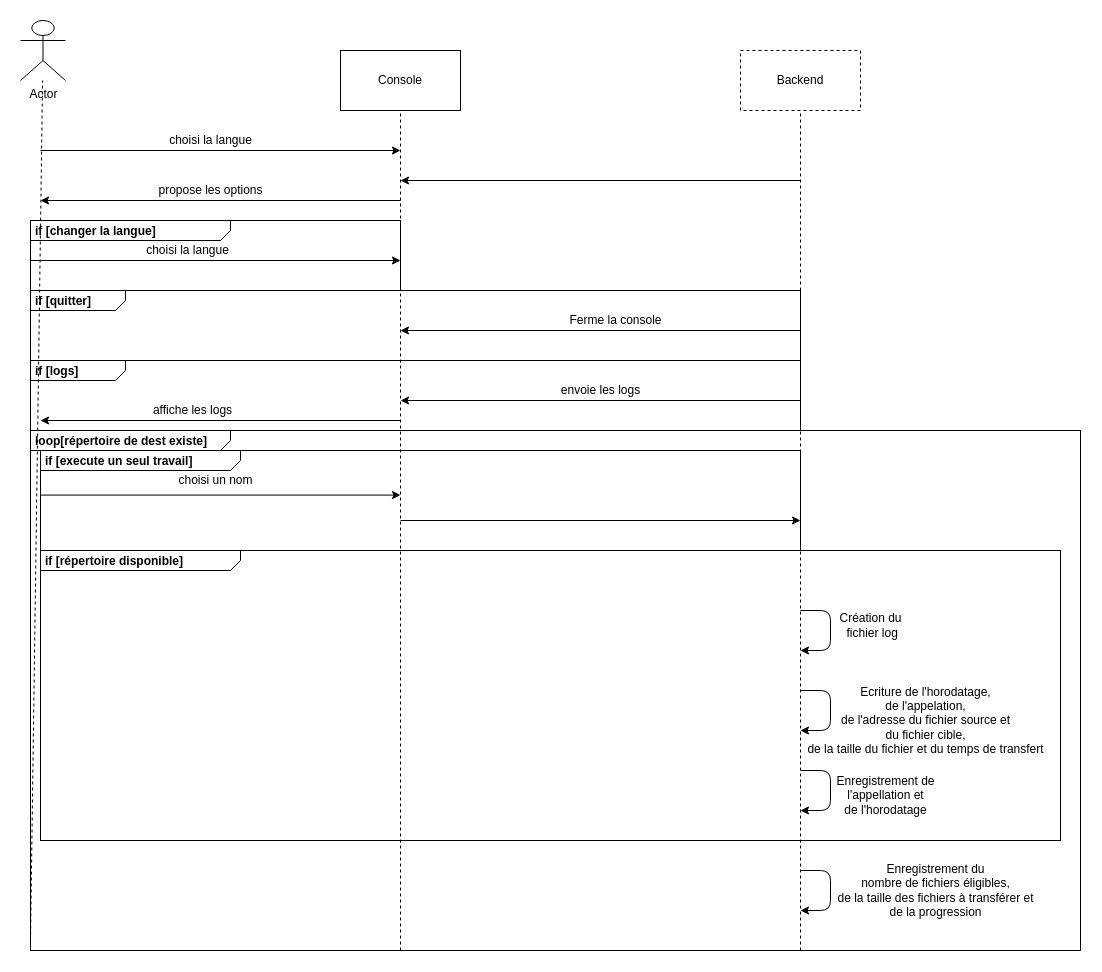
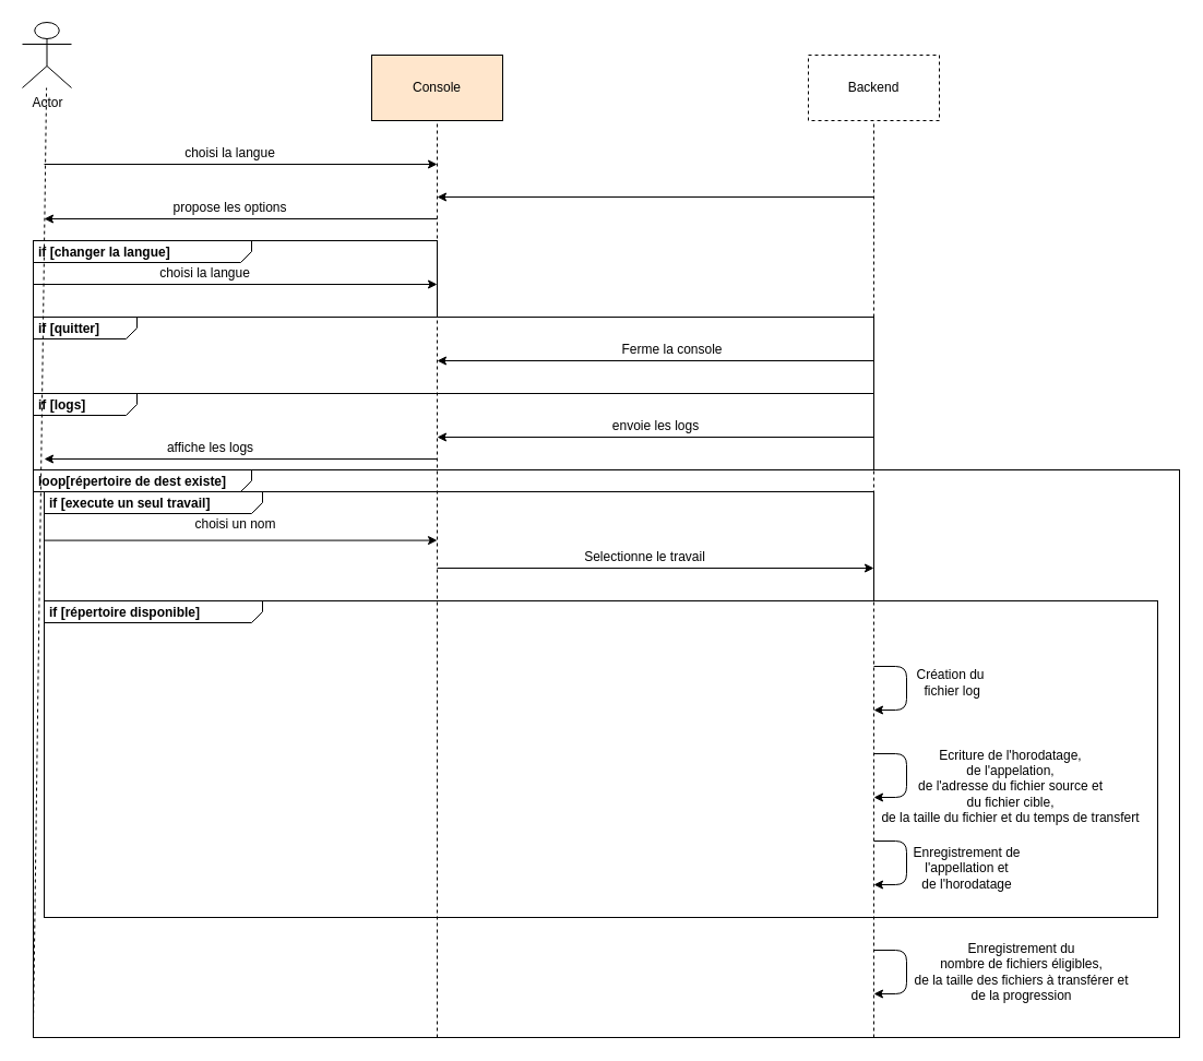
  <mxCell id="0" />
  <mxCell id="1" parent="0" />
  <mxCell id="2" value="Actor" style="shape=umlActor;verticalLabelPosition=bottom;verticalAlign=top;html=1;outlineConnect=0;" parent="1" vertex="1"><mxGeometry x="20" y="20" width="45" height="60" as="geometry" /></mxCell>
  <mxCell id="3" value="" style="endArrow=none;dashed=1;html=1;" parent="1" target="2" edge="1"><mxGeometry width="50" height="50" relative="1" as="geometry"><mxPoint x="30" y="940" as="sourcePoint" /><mxPoint x="-160" y="370" as="targetPoint" /></mxGeometry></mxCell>
- <mxCell id="4" value="Console" style="rounded=0;whiteSpace=wrap;html=1;" parent="1" vertex="1"><mxGeometry x="340" y="50" width="120" height="60" as="geometry" /></mxCell>
+ <mxCell id="4" value="Console" style="rounded=0;whiteSpace=wrap;html=1;fillColor=#ffe6cc;" parent="1" vertex="1"><mxGeometry x="340" y="50" width="120" height="60" as="geometry" /></mxCell>
  <mxCell id="5" value="Backend" style="rounded=0;whiteSpace=wrap;html=1;dashed=1;" parent="1" vertex="1"><mxGeometry x="740" y="50" width="120" height="60" as="geometry" /></mxCell>
  <mxCell id="6" value="" style="endArrow=none;dashed=1;html=1;entryX=0.5;entryY=1;entryDx=0;entryDy=0;" parent="1" target="4" edge="1"><mxGeometry width="50" height="50" relative="1" as="geometry"><mxPoint x="400" y="950" as="sourcePoint" /><mxPoint x="470" y="280" as="targetPoint" /></mxGeometry></mxCell>
  <mxCell id="7" value="" style="endArrow=none;dashed=1;html=1;entryX=0.5;entryY=1;entryDx=0;entryDy=0;" parent="1" target="5" edge="1"><mxGeometry width="50" height="50" relative="1" as="geometry"><mxPoint x="800" y="950" as="sourcePoint" /><mxPoint x="799.58" y="150" as="targetPoint" /></mxGeometry></mxCell>
  <mxCell id="8" value="" style="endArrow=classic;html=1;" parent="1" edge="1"><mxGeometry width="50" height="50" relative="1" as="geometry"><mxPoint x="40" y="150" as="sourcePoint" /><mxPoint x="400" y="150" as="targetPoint" /></mxGeometry></mxCell>
  <mxCell id="9" value="choisi la langue" style="text;html=1;align=center;verticalAlign=middle;resizable=0;points=[];autosize=1;" parent="1" vertex="1"><mxGeometry x="160" y="130" width="100" height="20" as="geometry" /></mxCell>
  <mxCell id="10" value="" style="endArrow=classic;html=1;" parent="1" edge="1"><mxGeometry width="50" height="50" relative="1" as="geometry"><mxPoint x="400" y="200" as="sourcePoint" /><mxPoint x="40" y="200" as="targetPoint" /></mxGeometry></mxCell>
  <mxCell id="11" value="propose les options" style="text;html=1;align=center;verticalAlign=middle;resizable=0;points=[];autosize=1;" parent="1" vertex="1"><mxGeometry x="150" y="180" width="120" height="20" as="geometry" /></mxCell>
  <mxCell id="12" value="&lt;p style=&quot;margin: 0px ; margin-top: 4px ; margin-left: 5px ; text-align: left&quot;&gt;&lt;b&gt;if [changer la langue]&lt;/b&gt;&lt;/p&gt;" style="html=1;shape=mxgraph.sysml.package;overflow=fill;labelX=200.49;align=left;spacingLeft=5;verticalAlign=top;spacingTop=-3;hachureGap=4;pointerEvents=0;fillColor=none;" parent="1" vertex="1"><mxGeometry x="30" y="220" width="370" height="70" as="geometry" /></mxCell>
  <mxCell id="13" value="" style="endArrow=classic;html=1;" parent="1" edge="1"><mxGeometry width="50" height="50" relative="1" as="geometry"><mxPoint x="30" y="260" as="sourcePoint" /><mxPoint x="400" y="260" as="targetPoint" /></mxGeometry></mxCell>
  <mxCell id="14" value="choisi la langue" style="text;html=1;align=center;verticalAlign=middle;resizable=0;points=[];autosize=1;" parent="1" vertex="1"><mxGeometry x="137" y="240" width="100" height="20" as="geometry" /></mxCell>
  <mxCell id="15" value="&lt;p style=&quot;margin: 0px ; margin-top: 4px ; margin-left: 5px ; text-align: left&quot;&gt;&lt;b&gt;if [quitter]&lt;/b&gt;&lt;/p&gt;" style="html=1;shape=mxgraph.sysml.package;overflow=fill;labelX=95.33;align=left;spacingLeft=5;verticalAlign=top;spacingTop=-3;hachureGap=4;pointerEvents=0;fillColor=none;" parent="1" vertex="1"><mxGeometry x="30" y="290" width="770" height="70" as="geometry" /></mxCell>
  <mxCell id="16" value="" style="endArrow=classic;html=1;" parent="1" edge="1"><mxGeometry width="50" height="50" relative="1" as="geometry"><mxPoint x="800" y="330" as="sourcePoint" /><mxPoint x="400" y="330" as="targetPoint" /></mxGeometry></mxCell>
  <mxCell id="17" value="Ferme la console" style="text;html=1;align=center;verticalAlign=middle;resizable=0;points=[];autosize=1;" parent="1" vertex="1"><mxGeometry x="560" y="310" width="110" height="20" as="geometry" /></mxCell>
  <mxCell id="18" value="&lt;p style=&quot;margin: 0px ; margin-top: 4px ; margin-left: 5px ; text-align: left&quot;&gt;&lt;b&gt;if [logs]&lt;/b&gt;&lt;/p&gt;" style="html=1;shape=mxgraph.sysml.package;overflow=fill;labelX=95.33;align=left;spacingLeft=5;verticalAlign=top;spacingTop=-3;hachureGap=4;pointerEvents=0;fillColor=none;" parent="1" vertex="1"><mxGeometry x="30" y="360" width="770" height="70" as="geometry" /></mxCell>
  <mxCell id="19" value="" style="endArrow=classic;html=1;" parent="1" edge="1"><mxGeometry width="50" height="50" relative="1" as="geometry"><mxPoint x="800" y="400" as="sourcePoint" /><mxPoint x="400" y="400" as="targetPoint" /></mxGeometry></mxCell>
  <mxCell id="20" value="envoie les logs" style="text;html=1;align=center;verticalAlign=middle;resizable=0;points=[];autosize=1;" parent="1" vertex="1"><mxGeometry x="555" y="380" width="90" height="20" as="geometry" /></mxCell>
  <mxCell id="21" value="" style="endArrow=classic;html=1;" parent="1" edge="1"><mxGeometry width="50" height="50" relative="1" as="geometry"><mxPoint x="800" y="180" as="sourcePoint" /><mxPoint x="400" y="180" as="targetPoint" /></mxGeometry></mxCell>
  <mxCell id="22" value="" style="endArrow=classic;html=1;" parent="1" edge="1"><mxGeometry width="50" height="50" relative="1" as="geometry"><mxPoint x="400" y="420" as="sourcePoint" /><mxPoint x="40" y="420" as="targetPoint" /></mxGeometry></mxCell>
  <mxCell id="23" value="affiche les logs" style="text;html=1;align=center;verticalAlign=middle;resizable=0;points=[];autosize=1;" parent="1" vertex="1"><mxGeometry x="147" y="400" width="90" height="20" as="geometry" /></mxCell>
  <mxCell id="24" value="&lt;p style=&quot;margin: 0px ; margin-top: 4px ; margin-left: 5px ; text-align: left&quot;&gt;&lt;b&gt;loop[répertoire de dest existe]&lt;/b&gt;&lt;/p&gt;" style="html=1;shape=mxgraph.sysml.package;overflow=fill;labelX=200.49;align=left;spacingLeft=5;verticalAlign=top;spacingTop=-3;hachureGap=4;pointerEvents=0;fillColor=none;" parent="1" vertex="1"><mxGeometry x="30" y="430" width="1050" height="520" as="geometry" /></mxCell>
  <mxCell id="25" value="&lt;p style=&quot;margin: 0px ; margin-top: 4px ; margin-left: 5px ; text-align: left&quot;&gt;&lt;b&gt;if [répertoire disponible]&lt;/b&gt;&lt;/p&gt;" style="html=1;shape=mxgraph.sysml.package;overflow=fill;labelX=200.49;align=left;spacingLeft=5;verticalAlign=top;spacingTop=-3;hachureGap=4;pointerEvents=0;fillColor=none;" parent="1" vertex="1"><mxGeometry x="40" y="550" width="1020" height="290" as="geometry" /></mxCell>
  <mxCell id="26" value="" style="endArrow=classic;html=1;" parent="1" edge="1"><mxGeometry width="50" height="50" relative="1" as="geometry"><mxPoint x="40" y="494.58" as="sourcePoint" /><mxPoint x="400" y="494.58" as="targetPoint" /></mxGeometry></mxCell>
  <mxCell id="27" value="choisi un nom" style="text;html=1;align=center;verticalAlign=middle;resizable=0;points=[];autosize=1;" parent="1" vertex="1"><mxGeometry x="170" y="470" width="90" height="20" as="geometry" /></mxCell>
  <mxCell id="28" value="" style="endArrow=classic;html=1;" parent="1" edge="1"><mxGeometry width="50" height="50" relative="1" as="geometry"><mxPoint x="800" y="610" as="sourcePoint" /><mxPoint x="800" y="650" as="targetPoint" /><Array as="points"><mxPoint x="830" y="610" /><mxPoint x="830" y="650" /></Array></mxGeometry></mxCell>
  <mxCell id="29" value="" style="endArrow=classic;html=1;" parent="1" edge="1"><mxGeometry width="50" height="50" relative="1" as="geometry"><mxPoint x="800" y="690" as="sourcePoint" /><mxPoint x="800" y="730" as="targetPoint" /><Array as="points"><mxPoint x="830" y="690" /><mxPoint x="830" y="730" /></Array></mxGeometry></mxCell>
  <mxCell id="30" value="" style="endArrow=classic;html=1;" parent="1" edge="1"><mxGeometry width="50" height="50" relative="1" as="geometry"><mxPoint x="800" y="770" as="sourcePoint" /><mxPoint x="800" y="810" as="targetPoint" /><Array as="points"><mxPoint x="830" y="770" /><mxPoint x="830" y="810" /></Array></mxGeometry></mxCell>
  <mxCell id="31" value="" style="endArrow=classic;html=1;" parent="1" edge="1"><mxGeometry width="50" height="50" relative="1" as="geometry"><mxPoint x="800" y="870" as="sourcePoint" /><mxPoint x="800" y="910" as="targetPoint" /><Array as="points"><mxPoint x="830" y="870" /><mxPoint x="830" y="910" /></Array></mxGeometry></mxCell>
  <mxCell id="32" value="&lt;p style=&quot;margin: 0px ; margin-top: 4px ; margin-left: 5px ; text-align: left&quot;&gt;&lt;b&gt;if [execute un seul travail]&lt;/b&gt;&lt;/p&gt;" style="html=1;shape=mxgraph.sysml.package;overflow=fill;labelX=200.49;align=left;spacingLeft=5;verticalAlign=top;spacingTop=-3;hachureGap=4;pointerEvents=0;fillColor=none;" parent="1" vertex="1"><mxGeometry x="40" y="450" width="760" height="100" as="geometry" /></mxCell>
  <mxCell id="33" value="" style="endArrow=classic;html=1;" parent="1" edge="1"><mxGeometry width="50" height="50" relative="1" as="geometry"><mxPoint x="400" y="520" as="sourcePoint" /><mxPoint x="800" y="520" as="targetPoint" /></mxGeometry></mxCell>
+ <mxCell id="34" value="Selectionne le travail" style="text;html=1;align=center;verticalAlign=middle;resizable=0;points=[];autosize=1;" parent="1" vertex="1"><mxGeometry x="525" y="500" width="130" height="20" as="geometry" /></mxCell>
  <mxCell id="35" value="Création du&lt;br&gt;&amp;nbsp;fichier log" style="text;html=1;align=center;verticalAlign=middle;resizable=0;points=[];autosize=1;" parent="1" vertex="1"><mxGeometry x="830" y="610" width="80" height="30" as="geometry" /></mxCell>
  <mxCell id="36" value="&lt;span&gt;Ecriture de l'horodatage, &lt;br&gt;de l'appelation, &lt;br&gt;de l'adresse du fichier source et &lt;br&gt;du fichier cible, &lt;br&gt;de la taille du fichier et du temps de transfert&lt;/span&gt;" style="text;html=1;align=center;verticalAlign=middle;resizable=0;points=[];autosize=1;" parent="1" vertex="1"><mxGeometry x="800" y="680" width="250" height="80" as="geometry" /></mxCell>
  <mxCell id="37" value="&lt;span&gt;Enregistrement de &lt;br&gt;l'appellation et &lt;br&gt;de l'horodatage&lt;/span&gt;" style="text;html=1;align=center;verticalAlign=middle;resizable=0;points=[];autosize=1;" parent="1" vertex="1"><mxGeometry x="830" y="770" width="110" height="50" as="geometry" /></mxCell>
  <mxCell id="38" value="&lt;span&gt;Enregistrement du &lt;br&gt;nombre de fichiers éligibles, &lt;br&gt;de la taille des fichiers à transférer et &lt;br&gt;de la progression&lt;/span&gt;" style="text;html=1;align=center;verticalAlign=middle;resizable=0;points=[];autosize=1;" parent="1" vertex="1"><mxGeometry x="830" y="860" width="210" height="60" as="geometry" /></mxCell>
